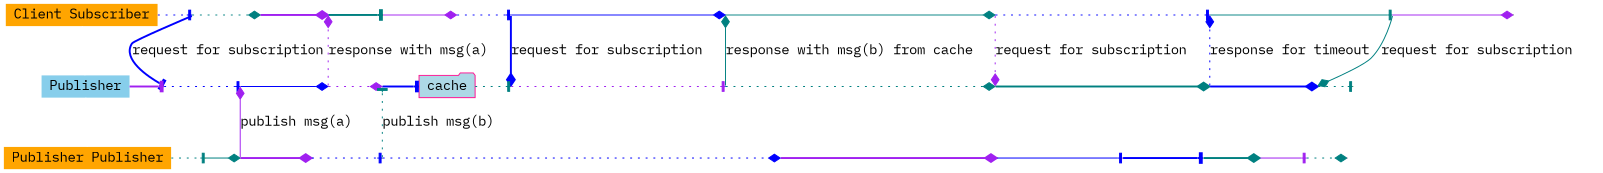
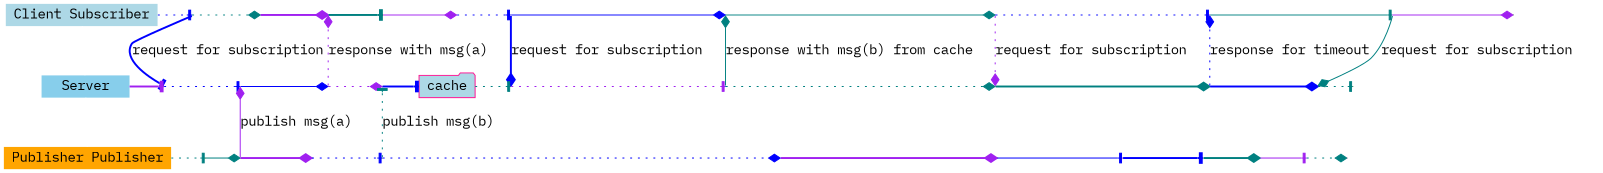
  digraph {
    fontname="IBM Plex Mono"
    rankdir=TB
    node [color=deeppink fillcolor=lightblue fontname="IBM Plex Mono" shape=point style=filled]
    edge [arrowhead=diamond color=blue fontname="IBM Plex Mono" style=dotted]
-   n1 [fillcolor=orange height=0 label="Client Subscriber" shape=plaintext width=0]
+   n1 [height=0 label="Client Subscriber" shape=plaintext width=0]
    ca01 [color=blue fillcolor=skyblue height=0 width=0]
    ca02 [color=purple fillcolor=tan height=0 width=0]
    ca03 [color=purple height=0 width=0]
    ca04 [fillcolor=lightyellow height=0 width=0]
    ca05 [color=purple fillcolor=tan height=0 width=0]
    ca06 [color=blue fillcolor=lightyellow height=0 width=0]
    ca07 [color=blue fillcolor=orange height=0 width=0]
    ca08 [color=blue fillcolor=skyblue height=0 width=0]
    ca09 [height=0 width=0]
    ca10 [color=purple height=0 width=0]
    ca11 [color=darkgreen height=0 width=0]
-   n13 [color=purple fillcolor=skyblue height=0 label=Publisher shape=plaintext width=0]
+   n13 [color=purple fillcolor=skyblue height=0 label=Server shape=plaintext width=0]
    ss01 [color=darkgreen fillcolor=orange height=0 width=0]
    ss02 [color=purple fillcolor=lightyellow height=0 width=0]
    ss03 [color=darkgreen fillcolor=skyblue height=0 width=0]
    ss04 [fillcolor=orange height=0 width=0]
    n18 [height=0 label=cache shape=folder width=0]
    ss06 [fillcolor=skyblue height=0 width=0]
    ss07 [color=blue fillcolor=tan height=0 width=0]
    ss08 [fillcolor=skyblue height=0 width=0]
    ss09 [fillcolor=tan height=0 width=0]
    ss10 [color=purple height=0 width=0]
    ss11 [color=darkgreen height=0 width=0]
    n25 [color=blue fillcolor=orange height=0 label="Publisher Publisher" shape=plaintext width=0]
    cb01 [color=darkgreen height=0 width=0]
    cb02 [color=darkgreen fillcolor=orange height=0 width=0]
    cb03 [color=darkgreen height=0 width=0]
    cb04 [color=darkgreen fillcolor=skyblue height=0 width=0]
    cb05 [color=purple fillcolor=lightyellow height=0 width=0]
    cb06 [color=darkgreen fillcolor=tan height=0 width=0]
    cb07 [fillcolor=skyblue height=0 width=0]
    cb08 [fillcolor=lightyellow height=0 width=0]
    cb09 [color=purple height=0 width=0]
    cb10 [color=purple fillcolor=lightyellow height=0 width=0]
    cb11 [fillcolor=lightyellow height=0 width=0]
    subgraph sub_1 {
      rank=same
      n1
      ca01
      ca02
      ca03
      ca04
      ca05
      ca06
      ca07
      ca08
      ca09
      ca10
      ca11
    }
    subgraph sub_2 {
      rank=same
      n13
      ss01
      ss02
      ss03
      ss04
      n18
      ss06
      ss07
      ss08
      ss09
      ss10
      ss11
    }
    subgraph sub_3 {
      rank=same
      n25
      cb01
      cb02
      cb03
      cb04
      cb05
      cb06
      cb07
      cb08
      cb09
      cb10
      cb11
    }
    n1 -> ca01 [arrowhead=tee]
    n1 -> n13 [arrowhead=none color=white style=dashed]
    ca01 -> ca02 [color=teal]
    ca01 -> ss01 [arrowhead=tee label="request for subscription" style=bold]
    ca02 -> ca03 [color=purple style=bold]
    ca03 -> ca04 [arrowhead=tee color=teal style=bold]
    ca04 -> ca05 [color=purple style=solid]
    ca05 -> ca06 [arrowhead=tee]
    ca06 -> ca07 [style=solid]
    ca06 -> ss06 [label="request for subscription" style=bold]
    ca07 -> ca08 [color=teal style=solid]
    ca08 -> ca09 [arrowhead=tee]
    ca08 -> ss08 [color=purple label="request for subscription"]
    ca09 -> ca10 [arrowhead=tee color=teal style=solid]
    ca10 -> ca11 [color=purple style=solid]
    ca10 -> ss10 [color=teal label="request for subscription" style=solid]
    ca11 -> ss11 [arrowhead=none color=white style=dashed]
    n13 -> ss01 [arrowhead=tee color=purple style=bold]
    n13 -> n25 [arrowhead=none color=white style=dashed]
    ss01 -> ss02 [arrowhead=tee]
    ss02 -> ss03 [style=solid]
    ss03 -> ca03 [color=purple label="response with msg(a)"]
    ss03 -> ss04 [color=purple]
    ss04 -> n18 [arrowhead=tee style=bold]
    n18 -> ss06 [arrowhead=tee color=teal]
    ss06 -> ss07 [arrowhead=tee color=purple]
    ss07 -> ca07 [color=teal label="response with msg(b) from cache" style=solid]
    ss07 -> ss08 [color=teal]
    ss08 -> ss09 [color=teal style=bold]
    ss09 -> ca09 [label="response for timeout"]
    ss09 -> ss10 [style=bold]
    ss10 -> ss11 [arrowhead=tee color=teal]
    ss11 -> cb11 [arrowhead=none color=white style=dashed]
    n25 -> cb01 [arrowhead=tee color=teal]
    cb01 -> cb02 [color=teal style=solid]
    cb02 -> ss02 [color=purple label="publish msg(a)" style=solid]
    cb02 -> cb03 [color=purple style=bold]
    cb03 -> cb04 [arrowhead=tee]
    cb04 -> ss04 [arrowhead=tee color=teal label="publish msg(b)"]
    cb04 -> cb05
    cb05 -> cb06 [color=purple style=bold]
    cb06 -> cb07 [arrowhead=tee style=solid]
    cb07 -> cb08 [arrowhead=tee style=bold]
    cb08 -> cb09 [color=teal style=bold]
    cb09 -> cb10 [arrowhead=tee color=purple style=solid]
    cb10 -> cb11 [color=teal]
  }
